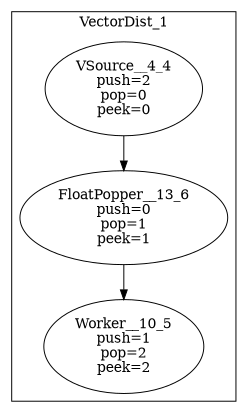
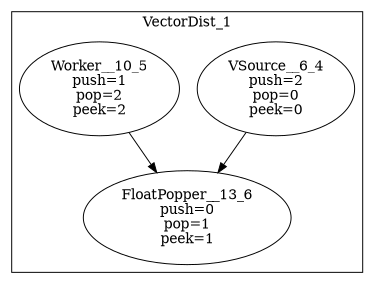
  digraph {
-   n1 [label="VSource__4_4\npush=2\npop=0\npeek=0"]
+   n1 [label="VSource__6_4\npush=2\npop=0\npeek=0"]
    n2 [label="Worker__10_5\npush=1\npop=2\npeek=2"]
    n3 [label="FloatPopper__13_6\npush=0\npop=1\npeek=1"]
    subgraph cluster_1 {
      label=VectorDist_1
      n1
      n2
      n3
    }
    n1 -> n3
-   n3 -> n2
+   n2 -> n3
  }
